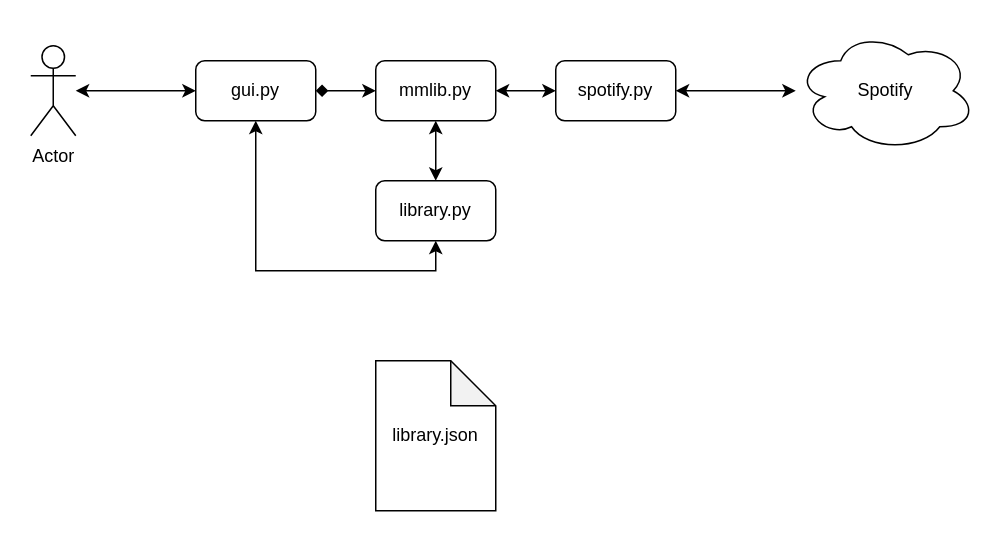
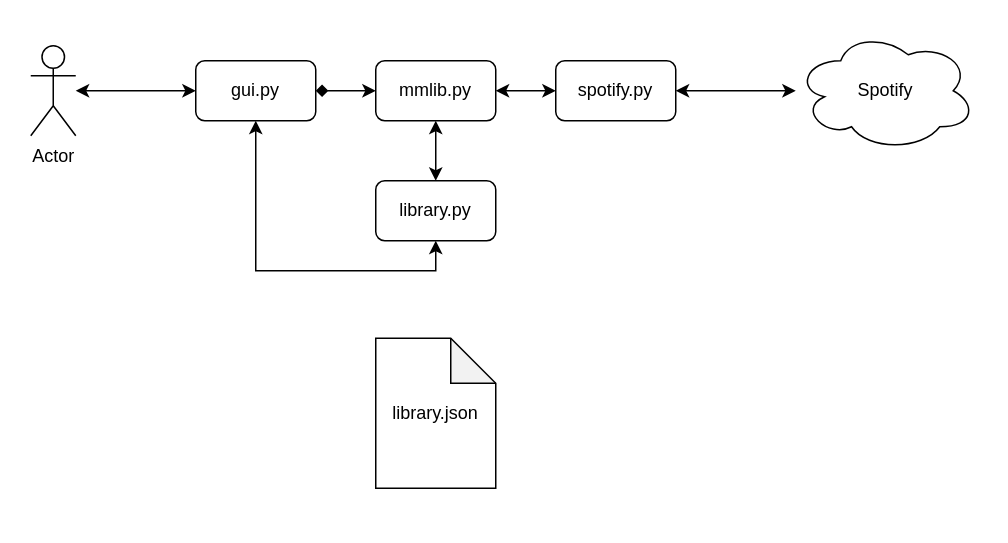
  <mxCell id="0" />
  <mxCell id="1" parent="0" />
  <mxCell id="2" value="gui.py" style="rounded=1;whiteSpace=wrap;html=1;fontSize=12;glass=0;strokeWidth=1;shadow=0;" parent="1" vertex="1"><mxGeometry x="130" y="40" width="80" height="40" as="geometry" /></mxCell>
  <mxCell id="3" style="edgeStyle=orthogonalEdgeStyle;rounded=0;orthogonalLoop=1;jettySize=auto;html=1;startArrow=classic;startFill=1;exitX=0.5;exitY=1;exitDx=0;exitDy=0;" edge="1" parent="1" source="13" target="2"><mxGeometry relative="1" as="geometry"><mxPoint x="420" y="190" as="sourcePoint" /><mxPoint x="290" y="200" as="targetPoint" /></mxGeometry></mxCell>
  <mxCell id="4" style="edgeStyle=orthogonalEdgeStyle;rounded=0;orthogonalLoop=1;jettySize=auto;html=1;exitX=0.5;exitY=1;exitDx=0;exitDy=0;entryX=0.5;entryY=0;entryDx=0;entryDy=0;startArrow=classic;startFill=1;" edge="1" parent="1" source="5" target="13"><mxGeometry relative="1" as="geometry" /></mxCell>
  <mxCell id="5" value="mmlib.py" style="rounded=1;whiteSpace=wrap;html=1;" vertex="1" parent="1"><mxGeometry x="250" y="40" width="80" height="40" as="geometry" /></mxCell>
  <mxCell id="6" style="edgeStyle=orthogonalEdgeStyle;rounded=0;orthogonalLoop=1;jettySize=auto;html=1;exitX=0;exitY=0.5;exitDx=0;exitDy=0;entryX=1;entryY=0.5;entryDx=0;entryDy=0;startArrow=classic;startFill=1;endArrow=diamond;" edge="1" parent="1" source="5" target="2"><mxGeometry relative="1" as="geometry"><mxPoint x="360" y="100" as="sourcePoint" /><mxPoint x="360" y="250" as="targetPoint" /></mxGeometry></mxCell>
  <mxCell id="7" value="" style="edgeStyle=orthogonalEdgeStyle;rounded=0;orthogonalLoop=1;jettySize=auto;html=1;startArrow=classic;startFill=1;entryX=1;entryY=0.5;entryDx=0;entryDy=0;exitX=0;exitY=0.5;exitDx=0;exitDy=0;" edge="1" parent="1" source="10" target="5"><mxGeometry relative="1" as="geometry"><mxPoint x="460" y="60" as="targetPoint" /></mxGeometry></mxCell>
  <mxCell id="8" value="Spotify" style="ellipse;shape=cloud;whiteSpace=wrap;html=1;" vertex="1" parent="1"><mxGeometry x="530" y="20" width="120" height="80" as="geometry" /></mxCell>
  <mxCell id="9" style="edgeStyle=orthogonalEdgeStyle;rounded=0;orthogonalLoop=1;jettySize=auto;html=1;startArrow=classic;startFill=1;" edge="1" parent="1" source="10" target="8"><mxGeometry relative="1" as="geometry" /></mxCell>
  <mxCell id="10" value="spotify.py" style="rounded=1;whiteSpace=wrap;html=1;" vertex="1" parent="1"><mxGeometry x="370" y="40" width="80" height="40" as="geometry" /></mxCell>
  <mxCell id="11" style="edgeStyle=orthogonalEdgeStyle;rounded=0;orthogonalLoop=1;jettySize=auto;html=1;entryX=0;entryY=0.5;entryDx=0;entryDy=0;startArrow=classic;startFill=1;" edge="1" parent="1" source="12" target="2"><mxGeometry relative="1" as="geometry" /></mxCell>
  <mxCell id="12" value="Actor" style="shape=umlActor;verticalLabelPosition=bottom;labelBackgroundColor=#ffffff;verticalAlign=top;html=1;outlineConnect=0;" vertex="1" parent="1"><mxGeometry x="20" y="30" width="30" height="60" as="geometry" /></mxCell>
  <mxCell id="13" value="library.py" style="rounded=1;whiteSpace=wrap;html=1;" vertex="1" parent="1"><mxGeometry x="250" y="120" width="80" height="40" as="geometry" /></mxCell>
- <mxCell id="14" value="library.json" style="shape=note;whiteSpace=wrap;html=1;backgroundOutline=1;darkOpacity=0.05;" vertex="1" parent="1"><mxGeometry x="250" y="240" width="80" height="100" as="geometry" /></mxCell>
+ <mxCell id="14" value="library.json" style="shape=note;whiteSpace=wrap;html=1;backgroundOutline=1;darkOpacity=0.05;" vertex="1" parent="1"><mxGeometry x="250" y="225" width="80" height="100" as="geometry" /></mxCell>
